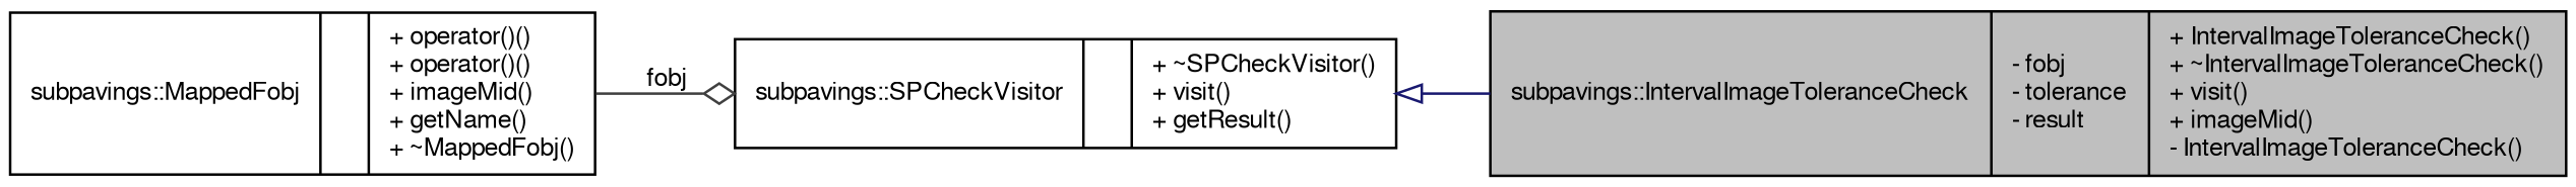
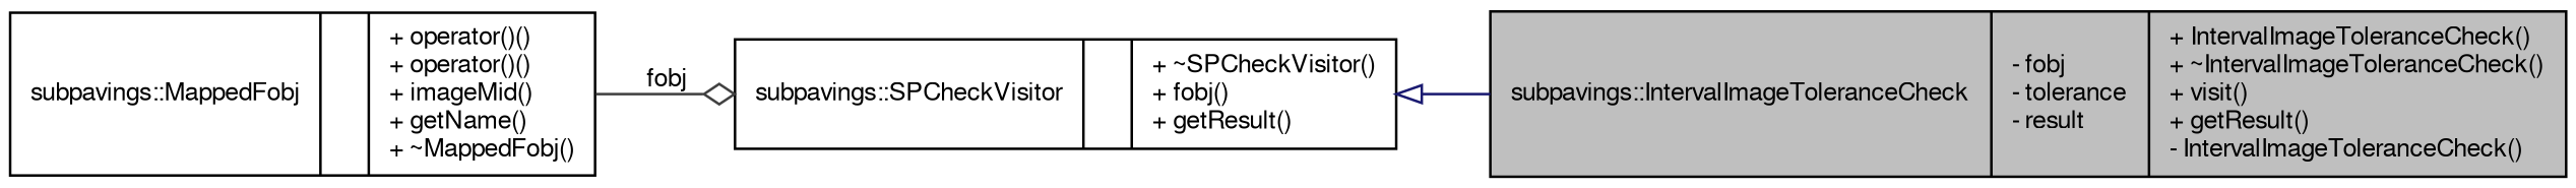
  digraph {
    rankdir=LR
    node [color=black fillcolor=white fontname=FreeSans fontsize=10 shape=record style=filled]
    edge [fontname=FreeSans fontsize=10 labelfontname=FreeSans labelfontsize=10 style=solid]
-   n1 [fillcolor=grey75 fontcolor=black height=0.2 label="{subpavings::IntervalImageToleranceCheck\n|- fobj\l- tolerance\l- result\l|+ IntervalImageToleranceCheck()\l+ ~IntervalImageToleranceCheck()\l+ visit()\l+ imageMid()\l- IntervalImageToleranceCheck()\l}" width=0.4]
-   n2 [height=0.2 label="{subpavings::SPCheckVisitor\n||+ ~SPCheckVisitor()\l+ visit()\l+ getResult()\l}" width=0.4]
+   n1 [fillcolor=grey75 fontcolor=black height=0.2 label="{subpavings::IntervalImageToleranceCheck\n|- fobj\l- tolerance\l- result\l|+ IntervalImageToleranceCheck()\l+ ~IntervalImageToleranceCheck()\l+ visit()\l+ getResult()\l- IntervalImageToleranceCheck()\l}" width=0.4]
+   n2 [height=0.2 label="{subpavings::SPCheckVisitor\n||+ ~SPCheckVisitor()\l+ fobj()\l+ getResult()\l}" width=0.4]
    n3 [height=0.2 label="{subpavings::MappedFobj\n||+ operator()()\l+ operator()()\l+ imageMid()\l+ getName()\l+ ~MappedFobj()\l}" width=0.4]
    n2 -> n1 [arrowtail=onormal color=midnightblue dir=back]
    n3 -> n2 [arrowhead=odiamond color=grey25 label=" fobj"]
  }
